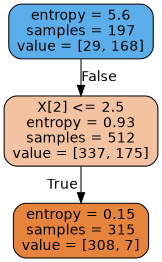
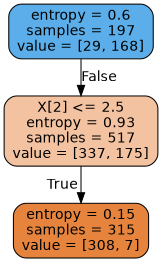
  digraph {
    node [color=black fontname=helvetica shape=box style="filled, rounded"]
    edge [fontname=helvetica labeldistance=2.5]
-   n1 [fillcolor="#f3c2a0" label="X[2] <= 2.5\nentropy = 0.93\nsamples = 512\nvalue = [337, 175]"]
+   n1 [fillcolor="#f3c2a0" label="X[2] <= 2.5\nentropy = 0.93\nsamples = 517\nvalue = [337, 175]"]
    n2 [fillcolor="#e6843d" label="entropy = 0.15\nsamples = 315\nvalue = [308, 7]"]
-   n3 [fillcolor="#5baee9" label="entropy = 5.6\nsamples = 197\nvalue = [29, 168]"]
+   n3 [fillcolor="#5baee9" label="entropy = 0.6\nsamples = 197\nvalue = [29, 168]"]
    n1 -> n2 [headlabel=True labelangle=45]
    n3 -> n1 [headlabel=False labelangle=-45]
  }
